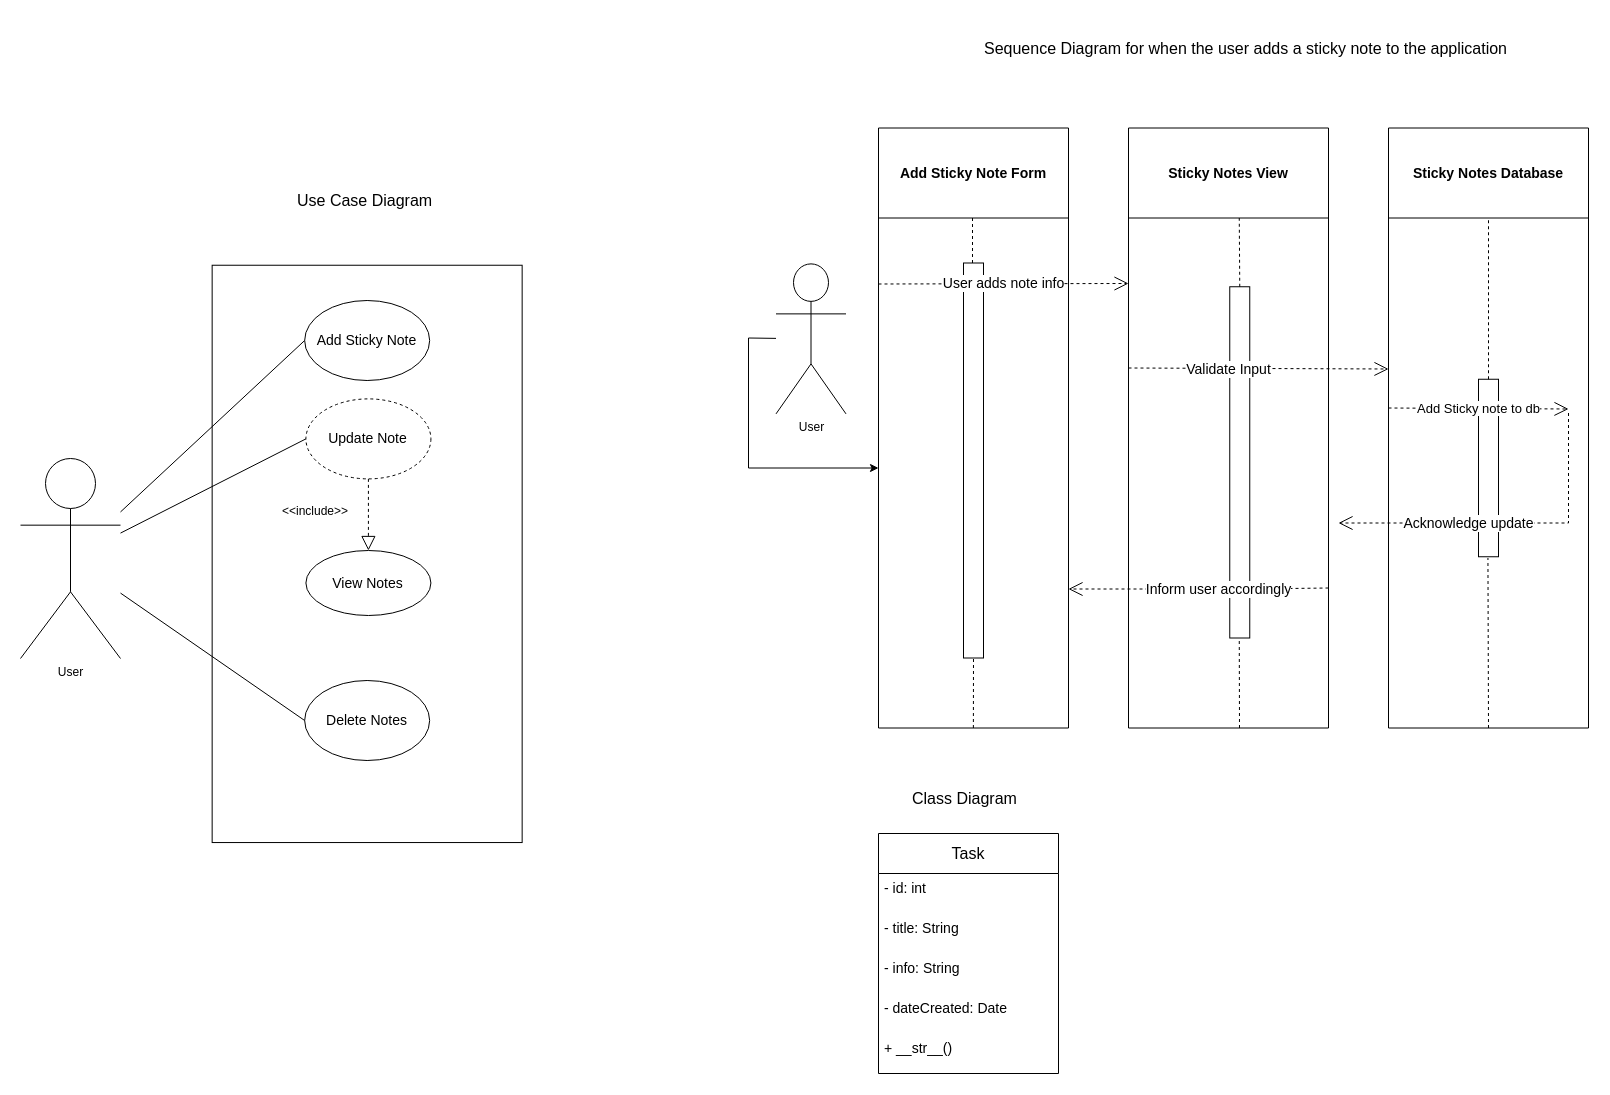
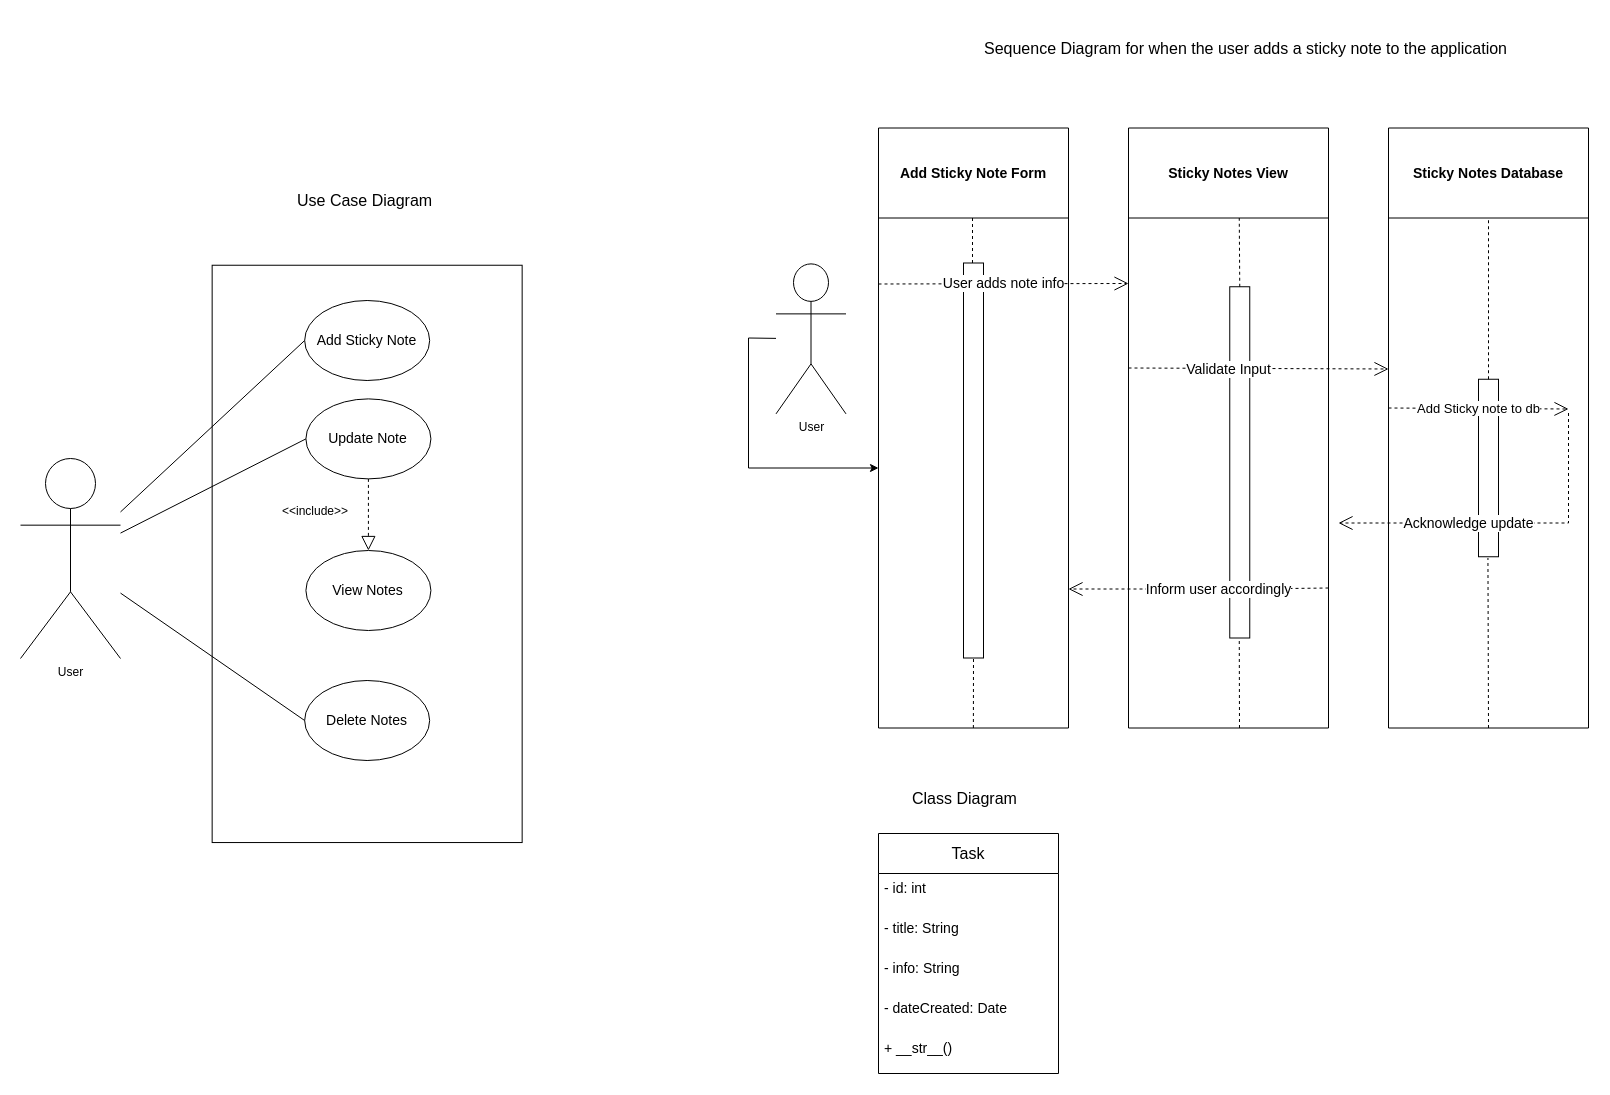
  <mxCell id="0" />
  <mxCell id="1" parent="0" />
  <mxCell id="2" value="" style="rounded=0;whiteSpace=wrap;html=1;rotation=90;" parent="1" vertex="1"><mxGeometry x="775.5" y="450" width="395" height="20" as="geometry" /></mxCell>
  <mxCell id="3" value="" style="rounded=0;whiteSpace=wrap;html=1;rotation=90;movable=0;resizable=0;rotatable=0;deletable=0;editable=0;locked=1;connectable=0;" parent="1" vertex="1"><mxGeometry x="78" y="398.39" width="577.31" height="310" as="geometry" /></mxCell>
  <mxCell id="4" value="&lt;font style=&quot;font-size: 14px;&quot;&gt;Add Sticky Note&lt;/font&gt;" style="ellipse;whiteSpace=wrap;html=1;" parent="1" vertex="1"><mxGeometry x="304.16" y="300" width="125" height="80" as="geometry" /></mxCell>
- <mxCell id="5" value="&lt;font style=&quot;font-size: 14px;&quot;&gt;View Notes&lt;/font&gt;" style="ellipse;whiteSpace=wrap;html=1;" parent="1" vertex="1"><mxGeometry x="305.41" y="550" width="125" height="65" as="geometry" /></mxCell>
+ <mxCell id="5" value="&lt;font style=&quot;font-size: 14px;&quot;&gt;View Notes&lt;/font&gt;" style="ellipse;whiteSpace=wrap;html=1;" parent="1" vertex="1"><mxGeometry x="305.41" y="550" width="125" height="80" as="geometry" /></mxCell>
  <mxCell id="6" value="&lt;font style=&quot;font-size: 16px;&quot;&gt;Use Case Diagram&lt;/font&gt;" style="text;strokeColor=none;fillColor=none;align=left;verticalAlign=middle;spacingLeft=4;spacingRight=4;overflow=hidden;points=[[0,0.5],[1,0.5]];portConstraint=eastwest;rotatable=0;whiteSpace=wrap;html=1;" parent="1" vertex="1"><mxGeometry x="290.5" y="170" width="155" height="60" as="geometry" /></mxCell>
- <mxCell id="7" value="&lt;font style=&quot;font-size: 14px;&quot;&gt;Update Note&lt;/font&gt;" style="ellipse;whiteSpace=wrap;html=1;dashed=1;" parent="1" vertex="1"><mxGeometry x="305.41" y="398.39" width="125" height="80" as="geometry" /></mxCell>
+ <mxCell id="7" value="&lt;font style=&quot;font-size: 14px;&quot;&gt;Update Note&lt;/font&gt;" style="ellipse;whiteSpace=wrap;html=1;" parent="1" vertex="1"><mxGeometry x="305.41" y="398.39" width="125" height="80" as="geometry" /></mxCell>
  <mxCell id="8" value="" style="endArrow=block;dashed=1;endFill=0;endSize=12;html=1;rounded=0;exitX=0.5;exitY=1;exitDx=0;exitDy=0;entryX=0.5;entryY=0;entryDx=0;entryDy=0;" parent="1" source="7" target="5" edge="1"><mxGeometry width="160" relative="1" as="geometry"><mxPoint x="376.66" y="416" as="sourcePoint" /><mxPoint x="366.66" y="466" as="targetPoint" /></mxGeometry></mxCell>
  <mxCell id="9" value="&amp;lt;&amp;lt;include&amp;gt;&amp;gt;" style="text;html=1;align=center;verticalAlign=middle;whiteSpace=wrap;rounded=0;" parent="1" vertex="1"><mxGeometry x="285.46" y="495.88" width="60" height="30" as="geometry" /></mxCell>
  <mxCell id="10" value="User" style="shape=umlActor;verticalLabelPosition=bottom;verticalAlign=top;html=1;outlineConnect=0;" parent="1" vertex="1"><mxGeometry x="20" y="458" width="100" height="200" as="geometry" /></mxCell>
  <mxCell id="11" value="" style="endArrow=none;html=1;rounded=0;exitX=0;exitY=0.5;exitDx=0;exitDy=0;" parent="1" source="4" target="10" edge="1"><mxGeometry width="50" height="50" relative="1" as="geometry"><mxPoint x="291" y="300" as="sourcePoint" /><mxPoint x="118" y="460" as="targetPoint" /></mxGeometry></mxCell>
  <mxCell id="12" value="&lt;span style=&quot;font-size: 14px;&quot;&gt;Add Sticky Note Form&lt;/span&gt;" style="swimlane;whiteSpace=wrap;html=1;startSize=90;movable=1;resizable=1;rotatable=1;deletable=1;editable=1;locked=0;connectable=1;" parent="1" vertex="1"><mxGeometry x="878" y="127.5" width="190" height="600" as="geometry"><mxRectangle x="1370" y="370" width="130" height="90" as="alternateBounds" /></mxGeometry></mxCell>
  <mxCell id="13" value="&lt;font style=&quot;font-size: 14px;&quot;&gt;Sticky Notes Database&lt;/font&gt;" style="swimlane;whiteSpace=wrap;html=1;startSize=90;movable=1;resizable=1;rotatable=1;deletable=1;editable=1;locked=0;connectable=1;" parent="1" vertex="1"><mxGeometry x="1388" y="127.5" width="200" height="600" as="geometry" /></mxCell>
  <mxCell id="14" value="" style="rounded=0;whiteSpace=wrap;html=1;rotation=90;" parent="13" vertex="1"><mxGeometry x="11.25" y="330" width="177.5" height="20" as="geometry" /></mxCell>
  <mxCell id="15" value="" style="endArrow=none;dashed=1;html=1;rounded=0;exitX=0;exitY=0.5;exitDx=0;exitDy=0;" parent="13" source="14" edge="1"><mxGeometry width="50" height="50" relative="1" as="geometry"><mxPoint x="80" y="200" as="sourcePoint" /><mxPoint x="100" y="90" as="targetPoint" /></mxGeometry></mxCell>
  <mxCell id="16" value="" style="endArrow=none;dashed=1;html=1;rounded=0;exitX=0.5;exitY=1;exitDx=0;exitDy=0;" parent="13" source="13" edge="1"><mxGeometry width="50" height="50" relative="1" as="geometry"><mxPoint x="99.44" y="520" as="sourcePoint" /><mxPoint x="99.44" y="430" as="targetPoint" /></mxGeometry></mxCell>
  <mxCell id="17" value="&lt;font style=&quot;font-size: 13px;&quot;&gt;Add Sticky note to db&lt;/font&gt;" style="endArrow=open;endSize=12;dashed=1;html=1;rounded=0;movable=1;resizable=1;rotatable=1;deletable=1;editable=1;locked=0;connectable=1;" parent="13" edge="1"><mxGeometry width="160" relative="1" as="geometry"><mxPoint y="280" as="sourcePoint" /><mxPoint x="180" y="281" as="targetPoint" /></mxGeometry></mxCell>
  <mxCell id="18" value="&lt;span style=&quot;font-size: 14px;&quot;&gt;Acknowledge update&lt;/span&gt;" style="endArrow=open;endSize=12;dashed=1;html=1;rounded=0;movable=1;resizable=1;rotatable=1;deletable=1;editable=1;locked=0;connectable=1;" parent="13" edge="1"><mxGeometry x="0.235" width="160" relative="1" as="geometry"><mxPoint x="180" y="285" as="sourcePoint" /><mxPoint x="-50" y="395" as="targetPoint" /><Array as="points"><mxPoint x="180" y="395" /></Array><mxPoint as="offset" /></mxGeometry></mxCell>
  <mxCell id="19" value="" style="endArrow=none;html=1;rounded=0;exitX=0;exitY=0.5;exitDx=0;exitDy=0;" parent="1" source="7" target="10" edge="1"><mxGeometry width="50" height="50" relative="1" as="geometry"><mxPoint x="268" y="460" as="sourcePoint" /><mxPoint x="139.38" y="490" as="targetPoint" /></mxGeometry></mxCell>
  <mxCell id="20" value="User" style="shape=umlActor;verticalLabelPosition=bottom;verticalAlign=top;html=1;outlineConnect=0;" parent="1" vertex="1"><mxGeometry x="775.5" y="263.38" width="70" height="150" as="geometry" /></mxCell>
  <mxCell id="21" value="" style="endArrow=classic;html=1;rounded=0;" parent="1" source="20" edge="1"><mxGeometry width="50" height="50" relative="1" as="geometry"><mxPoint x="761" y="333.5" as="sourcePoint" /><mxPoint x="878" y="467.5" as="targetPoint" /><Array as="points"><mxPoint x="748" y="337.5" /><mxPoint x="748" y="467.5" /></Array></mxGeometry></mxCell>
  <mxCell id="22" value="&lt;font style=&quot;font-size: 16px;&quot;&gt;Sequence Diagram for when the user adds a sticky note to the application&lt;/font&gt;" style="text;strokeColor=none;fillColor=none;align=left;verticalAlign=middle;spacingLeft=4;spacingRight=4;overflow=hidden;points=[[0,0.5],[1,0.5]];portConstraint=eastwest;rotatable=0;whiteSpace=wrap;html=1;" parent="1" vertex="1"><mxGeometry x="978" y="20" width="570" height="55" as="geometry" /></mxCell>
  <mxCell id="23" value="" style="endArrow=none;dashed=1;html=1;rounded=0;" parent="1" edge="1"><mxGeometry width="50" height="50" relative="1" as="geometry"><mxPoint x="972" y="262.5" as="sourcePoint" /><mxPoint x="972" y="217.5" as="targetPoint" /></mxGeometry></mxCell>
  <mxCell id="24" value="" style="endArrow=none;dashed=1;html=1;rounded=0;entryX=1;entryY=0.5;entryDx=0;entryDy=0;" parent="1" target="2" edge="1"><mxGeometry width="50" height="50" relative="1" as="geometry"><mxPoint x="972.88" y="727.5" as="sourcePoint" /><mxPoint x="972.44" y="667.5" as="targetPoint" /></mxGeometry></mxCell>
  <mxCell id="25" value="&lt;span style=&quot;font-size: 14px;&quot;&gt;Sticky Notes View&lt;/span&gt;" style="swimlane;whiteSpace=wrap;html=1;startSize=90;movable=1;resizable=1;rotatable=1;deletable=1;editable=1;locked=0;connectable=1;" parent="1" vertex="1"><mxGeometry x="1128" y="127.5" width="200" height="600" as="geometry"><mxRectangle x="1370" y="370" width="130" height="90" as="alternateBounds" /></mxGeometry></mxCell>
  <mxCell id="26" value="" style="rounded=0;whiteSpace=wrap;html=1;rotation=90;" parent="25" vertex="1"><mxGeometry x="-64.37" y="324.38" width="351.25" height="20" as="geometry" /></mxCell>
  <mxCell id="27" value="&lt;span style=&quot;font-size: 14px;&quot;&gt;Validate Input&lt;/span&gt;" style="endArrow=open;endSize=12;dashed=1;html=1;rounded=0;movable=1;resizable=1;rotatable=1;deletable=1;editable=1;locked=0;connectable=1;" parent="25" edge="1"><mxGeometry x="-0.231" y="-1" width="160" relative="1" as="geometry"><mxPoint y="240" as="sourcePoint" /><mxPoint x="260" y="241" as="targetPoint" /><mxPoint as="offset" /></mxGeometry></mxCell>
  <mxCell id="28" value="&lt;span style=&quot;font-size: 14px;&quot;&gt;Inform user accordingly&lt;/span&gt;" style="endArrow=open;endSize=12;dashed=1;html=1;rounded=0;movable=1;resizable=1;rotatable=1;deletable=1;editable=1;locked=0;connectable=1;" parent="25" edge="1"><mxGeometry x="-0.154" width="160" relative="1" as="geometry"><mxPoint x="200" y="460" as="sourcePoint" /><mxPoint x="-60" y="461" as="targetPoint" /><Array as="points"><mxPoint x="120" y="461" /></Array><mxPoint as="offset" /></mxGeometry></mxCell>
  <mxCell id="29" value="" style="endArrow=none;dashed=1;html=1;rounded=0;exitX=0;exitY=0.5;exitDx=0;exitDy=0;" parent="25" source="26" edge="1"><mxGeometry width="50" height="50" relative="1" as="geometry"><mxPoint x="111" y="150" as="sourcePoint" /><mxPoint x="110.76" y="90" as="targetPoint" /></mxGeometry></mxCell>
  <mxCell id="30" value="" style="endArrow=none;dashed=1;html=1;rounded=0;" parent="25" edge="1"><mxGeometry width="50" height="50" relative="1" as="geometry"><mxPoint x="111" y="600" as="sourcePoint" /><mxPoint x="110.76" y="510" as="targetPoint" /></mxGeometry></mxCell>
  <mxCell id="31" value="&lt;span style=&quot;font-size: 14px;&quot;&gt;User adds note info&lt;/span&gt;" style="endArrow=open;endSize=12;dashed=1;html=1;rounded=0;movable=1;resizable=1;rotatable=1;deletable=1;editable=1;locked=0;connectable=1;" parent="1" edge="1"><mxGeometry width="160" relative="1" as="geometry"><mxPoint x="878" y="283.5" as="sourcePoint" /><mxPoint x="1128" y="283" as="targetPoint" /></mxGeometry></mxCell>
  <mxCell id="32" value="&lt;font style=&quot;font-size: 16px;&quot;&gt;Class Diagram&lt;/font&gt;" style="text;strokeColor=none;fillColor=none;align=left;verticalAlign=middle;spacingLeft=4;spacingRight=4;overflow=hidden;points=[[0,0.5],[1,0.5]];portConstraint=eastwest;rotatable=0;whiteSpace=wrap;html=1;" parent="1" vertex="1"><mxGeometry x="905.5" y="770" width="130" height="55" as="geometry" /></mxCell>
  <mxCell id="33" value="&lt;span style=&quot;font-size: 16px;&quot;&gt;Task&lt;/span&gt;" style="swimlane;fontStyle=0;childLayout=stackLayout;horizontal=1;startSize=40;fillColor=none;horizontalStack=0;resizeParent=1;resizeParentMax=0;resizeLast=0;collapsible=1;marginBottom=0;whiteSpace=wrap;html=1;" parent="1" vertex="1"><mxGeometry x="878" y="833" width="180" height="240" as="geometry" /></mxCell>
  <mxCell id="34" value="&lt;font style=&quot;font-size: 14px;&quot;&gt;- id: int&lt;/font&gt;" style="text;strokeColor=none;fillColor=none;align=left;verticalAlign=top;spacingLeft=4;spacingRight=4;overflow=hidden;rotatable=0;points=[[0,0.5],[1,0.5]];portConstraint=eastwest;whiteSpace=wrap;html=1;" parent="33" vertex="1"><mxGeometry y="40" width="180" height="40" as="geometry" /></mxCell>
  <mxCell id="35" value="&lt;span style=&quot;font-size: 14px;&quot;&gt;- title: String&lt;/span&gt;" style="text;strokeColor=none;fillColor=none;align=left;verticalAlign=top;spacingLeft=4;spacingRight=4;overflow=hidden;rotatable=0;points=[[0,0.5],[1,0.5]];portConstraint=eastwest;whiteSpace=wrap;html=1;" parent="33" vertex="1"><mxGeometry y="80" width="180" height="40" as="geometry" /></mxCell>
  <mxCell id="36" value="&lt;span style=&quot;font-size: 14px;&quot;&gt;- info: String&lt;/span&gt;" style="text;strokeColor=none;fillColor=none;align=left;verticalAlign=top;spacingLeft=4;spacingRight=4;overflow=hidden;rotatable=0;points=[[0,0.5],[1,0.5]];portConstraint=eastwest;whiteSpace=wrap;html=1;" vertex="1" parent="33"><mxGeometry y="120" width="180" height="40" as="geometry" /></mxCell>
  <mxCell id="37" value="&lt;span style=&quot;font-size: 14px;&quot;&gt;- dateCreated: Date&lt;/span&gt;" style="text;strokeColor=none;fillColor=none;align=left;verticalAlign=top;spacingLeft=4;spacingRight=4;overflow=hidden;rotatable=0;points=[[0,0.5],[1,0.5]];portConstraint=eastwest;whiteSpace=wrap;html=1;" parent="33" vertex="1"><mxGeometry y="160" width="180" height="40" as="geometry" /></mxCell>
  <mxCell id="38" value="&lt;span style=&quot;font-size: 14px;&quot;&gt;+ __str__()&lt;/span&gt;" style="text;strokeColor=none;fillColor=none;align=left;verticalAlign=top;spacingLeft=4;spacingRight=4;overflow=hidden;rotatable=0;points=[[0,0.5],[1,0.5]];portConstraint=eastwest;whiteSpace=wrap;html=1;" parent="33" vertex="1"><mxGeometry y="200" width="180" height="40" as="geometry" /></mxCell>
  <mxCell id="39" value="&lt;font style=&quot;font-size: 14px;&quot;&gt;Delete Notes&lt;/font&gt;" style="ellipse;whiteSpace=wrap;html=1;" parent="1" vertex="1"><mxGeometry x="304.15" y="680" width="125" height="80" as="geometry" /></mxCell>
  <mxCell id="40" value="" style="endArrow=none;html=1;rounded=0;exitX=0;exitY=0.5;exitDx=0;exitDy=0;" parent="1" source="39" target="10" edge="1"><mxGeometry width="50" height="50" relative="1" as="geometry"><mxPoint x="158" y="730" as="sourcePoint" /><mxPoint x="138" y="840" as="targetPoint" /></mxGeometry></mxCell>
